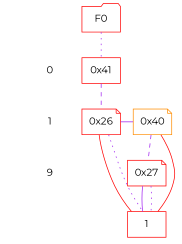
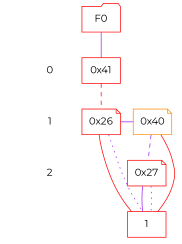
  digraph {
    fontname=Montserrat
    node [fontname=Montserrat shape=plaintext color=red]
    edge [dir=none fontname=Montserrat color=purple]
    "CONST NODES" [style=invis color=""]
    " 0 " [color=darkorange]
    " 1 " [color=darkorange]
-   " 2 " [label=9]
+   " 2 "
    F0 [shape=folder]
    "0x41" [shape=box]
    "0x40" [color=darkorange shape=note]
    "0x26" [shape=note]
    "0x27" [shape=note]
    n10 [label=1 shape=box]
    subgraph sub_1 {
      "CONST NODES"
      " 0 "
      " 1 "
      " 2 "
    }
    subgraph sub_2 {
      rank=same
      F0
    }
    subgraph sub_3 {
      rank=same
      " 0 "
      "0x41"
    }
    subgraph sub_4 {
      rank=same
      " 1 "
      "0x40"
      "0x26"
    }
    subgraph sub_5 {
      rank=same
      " 2 "
      "0x27"
    }
    subgraph sub_6 {
      rank=same
      "CONST NODES"
      subgraph sub_7 {
        rank=same
        n10
      }
    }
    " 0 " -> " 1 " [style=invis color=""]
    " 1 " -> " 2 " [style=invis color=""]
    " 2 " -> "CONST NODES" [style=invis color=""]
-   F0 -> "0x41" [style=dotted]
-   "0x41" -> "0x26" [style=dashed]
+   F0 -> "0x41" [style=solid]
+   "0x41" -> "0x26" [color=red style=dashed]
    "0x40" -> "0x27" [style=dashed]
    "0x40" -> n10 [color=red]
    "0x26" -> "0x40"
    "0x26" -> n10 [color=red]
    "0x26" -> n10 [style=dotted]
    "0x27" -> n10
    "0x27" -> n10 [style=dotted]
  }
